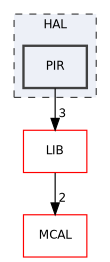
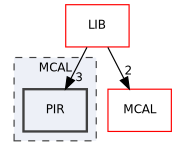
  digraph {
    compound=true
    node [color=red fillcolor="#edf0f7" fontname=Helvetica fontsize=10 shape=box]
    edge [fontname=Helvetica fontsize=10 labeldistance=1.5 labelfontname=Helvetica labelfontsize=10]
    n1 [color=grey25 label=PIR style="filled,bold,"]
    n2 [label=LIB]
    n3 [label=MCAL]
    subgraph cluster_1 {
      bgcolor="#edf0f7"
      fontname=Helvetica
      fontsize=10
-     label=HAL
+     label=MCAL
      pencolor=grey25
      style="filled,dashed,"
      n1
    }
-   n1 -> n2 [headlabel=3]
+   n2 -> n1 [headlabel=3]
    n2 -> n3 [headlabel=2]
  }
